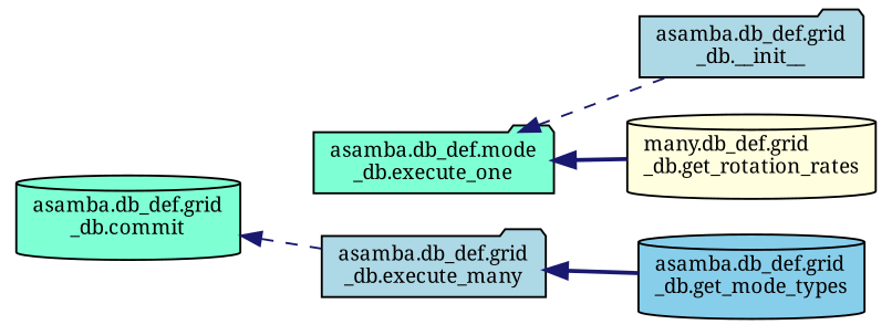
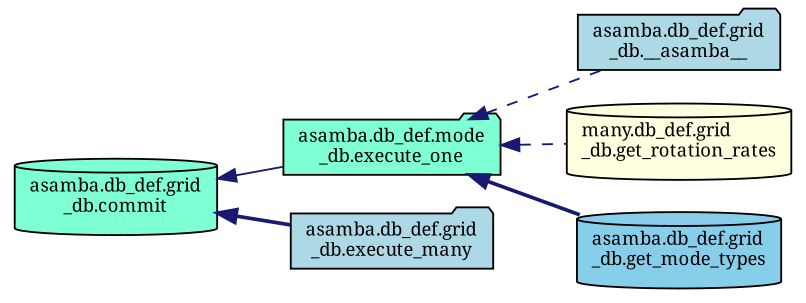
  digraph {
    fontname="Noto Serif"
    rankdir=LR
    node [color=black fillcolor=aquamarine fontname="Noto Serif" fontsize=10 shape=cylinder style=filled]
    edge [color=midnightblue dir=back fontname="Noto Serif" fontsize=10 labelfontname=Helvetica labelfontsize=10 style=bold]
    n1 [fontcolor=black height=0.2 label="asamba.db_def.grid\l_db.commit" width=0.4]
    n2 [height=0.2 label="asamba.db_def.mode\l_db.execute_one" shape=folder width=0.4]
    n3 [fillcolor=lightblue height=0.2 label="asamba.db_def.grid\l_db.execute_many" shape=folder width=0.4]
-   n4 [fillcolor=lightblue height=0.2 label="asamba.db_def.grid\l_db.__init__" shape=folder width=0.4]
+   n4 [fillcolor=lightblue height=0.2 label="asamba.db_def.grid\l_db.__asamba__" shape=folder width=0.4]
    n5 [fillcolor=skyblue height=0.2 label="asamba.db_def.grid\l_db.get_mode_types" width=0.4]
    n6 [fillcolor=lightyellow height=0.2 label="many.db_def.grid\l_db.get_rotation_rates" width=0.4]
-   n1 -> n3 [style=dashed]
+   n1 -> n2 [style=solid]
+   n1 -> n3
    n2 -> n4 [style=dashed]
-   n3 -> n5
-   n2 -> n6
+   n2 -> n5
+   n2 -> n6 [style=dashed]
  }
